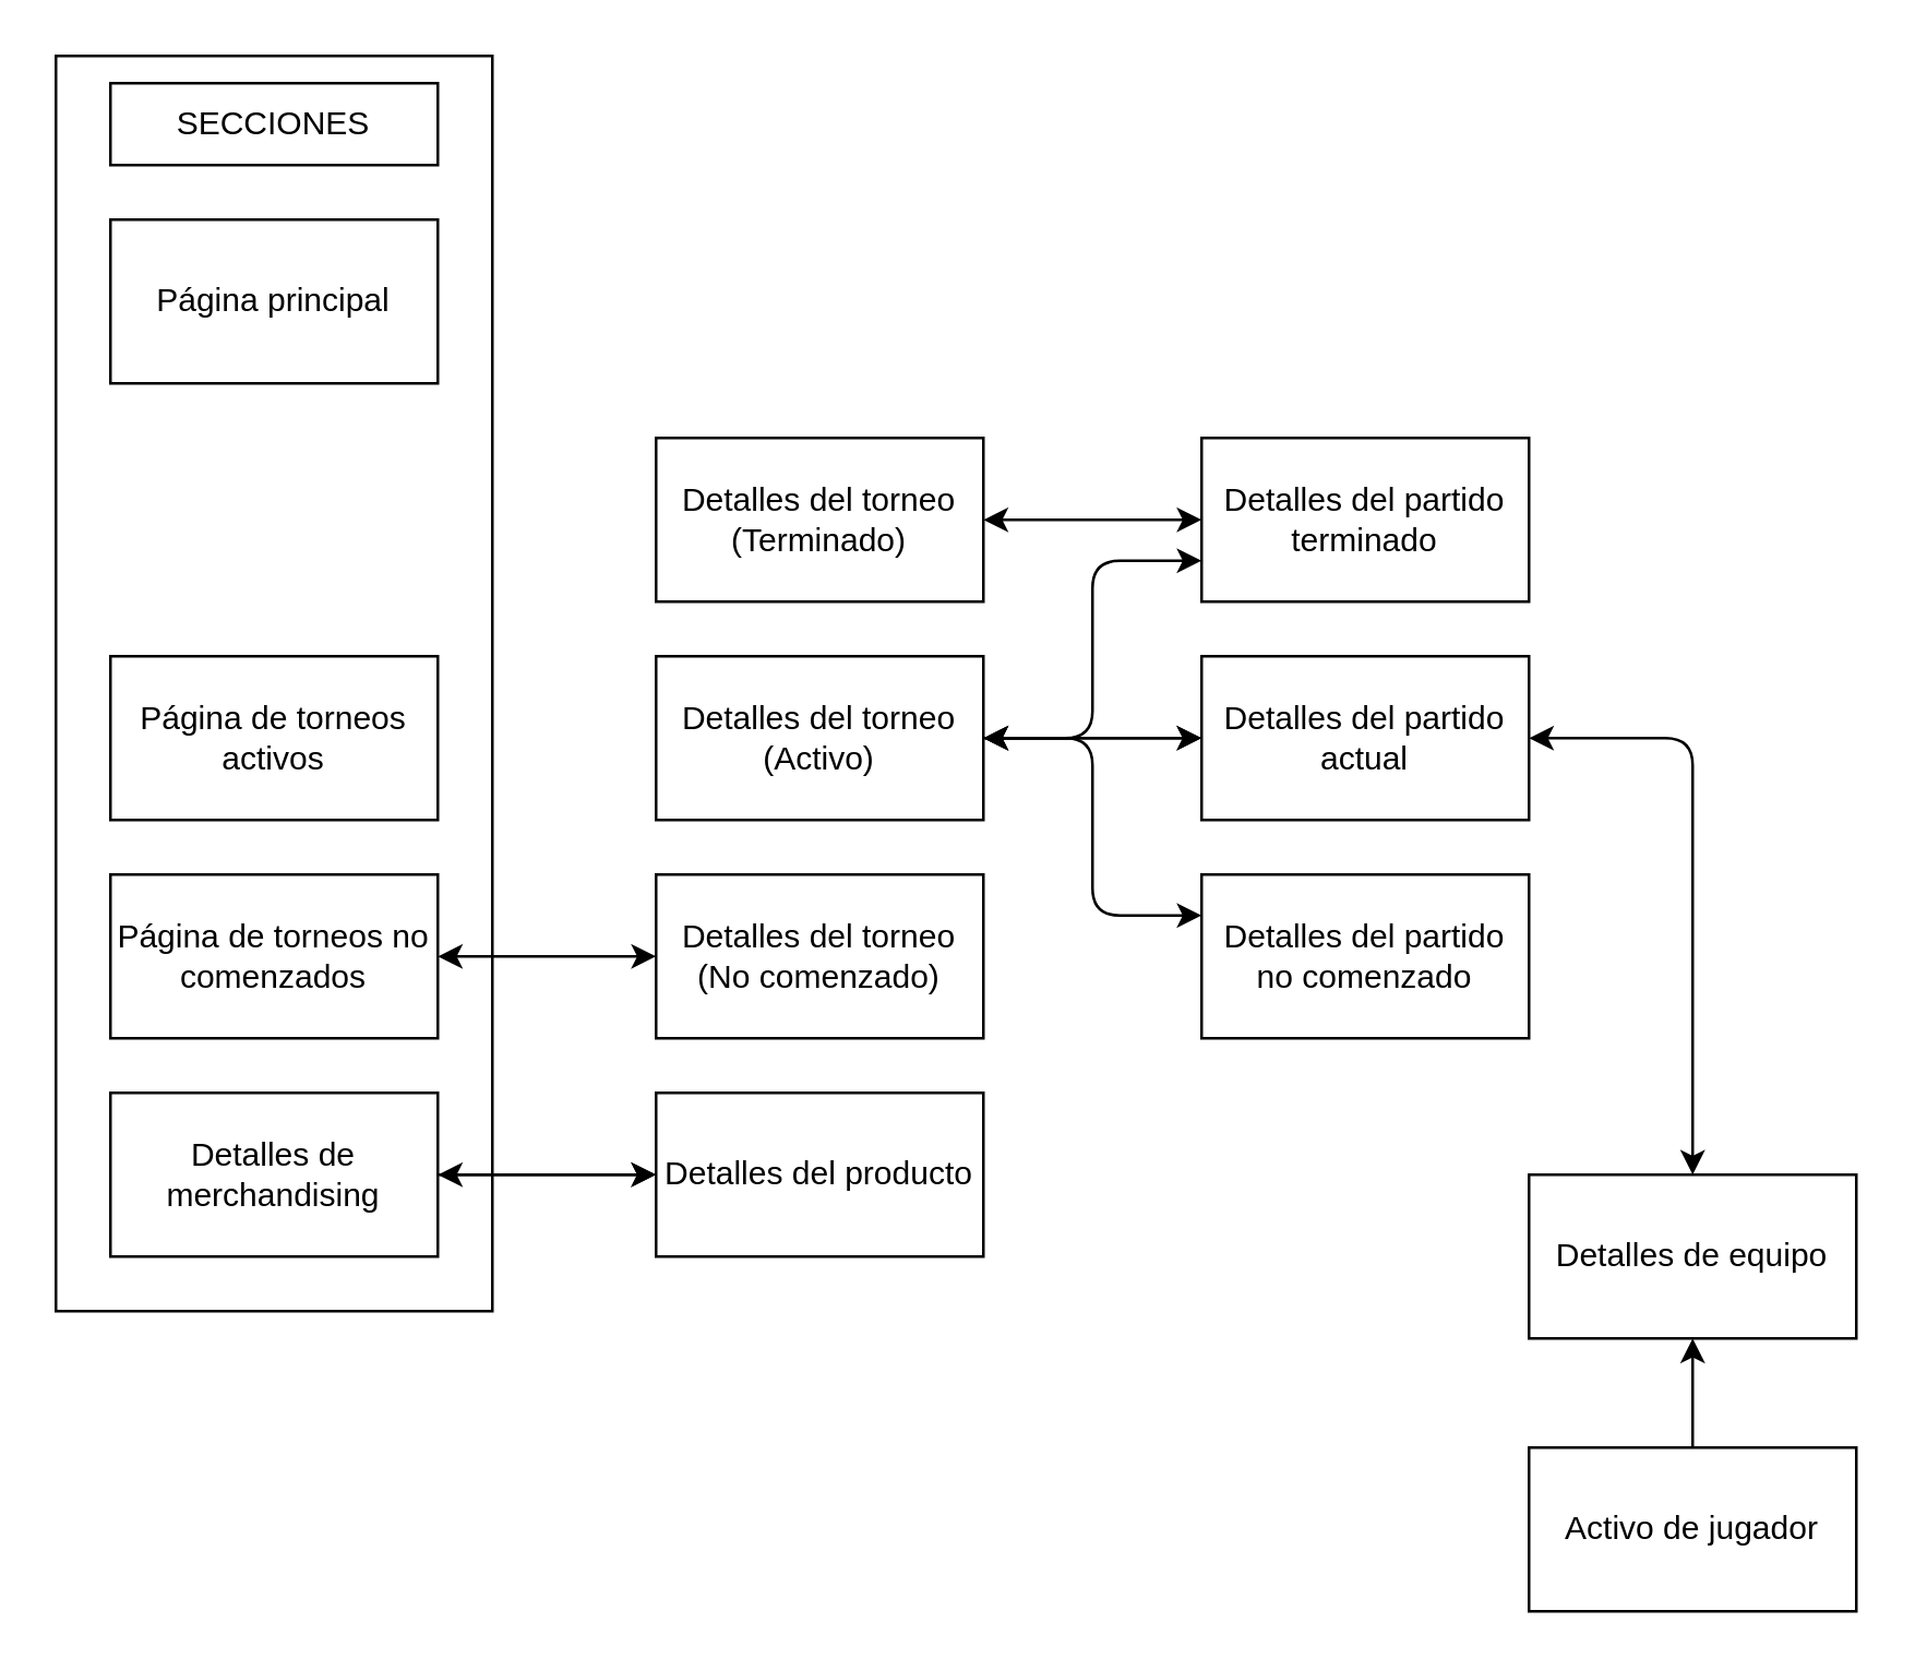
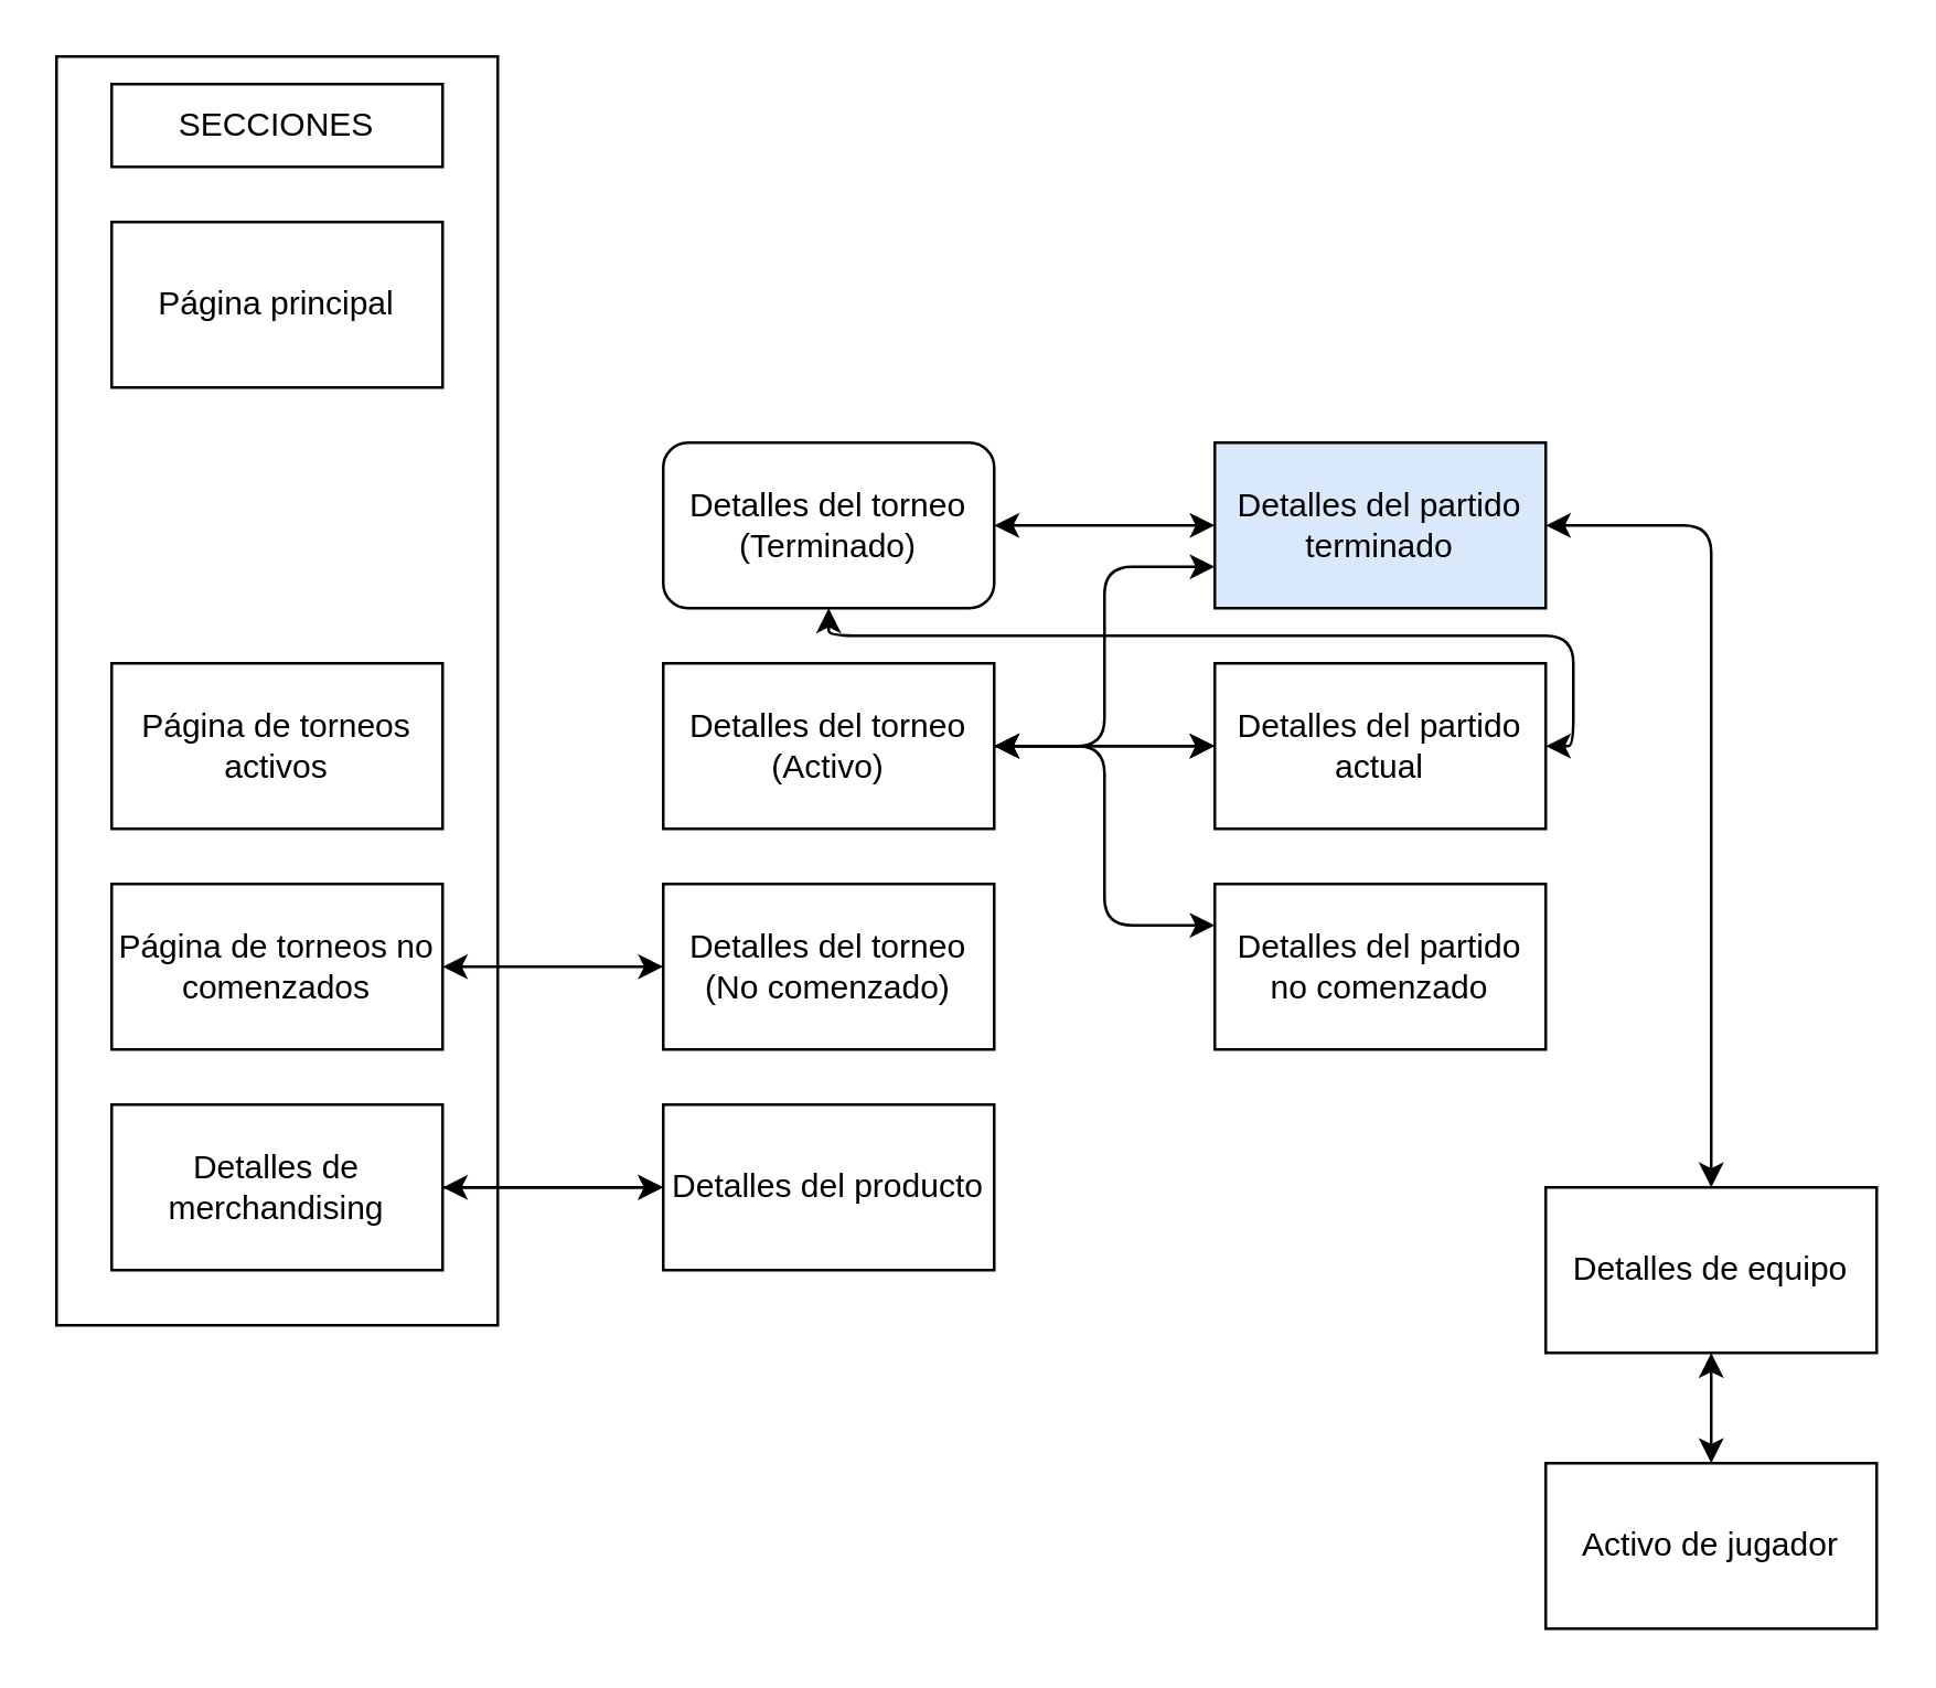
  <mxCell id="0" />
  <mxCell id="1" parent="0" />
  <mxCell id="2" value="" style="rounded=0;whiteSpace=wrap;html=1;" vertex="1" parent="1"><mxGeometry x="20" y="20" width="160" height="460" as="geometry" /></mxCell>
  <mxCell id="3" value="Página principal" style="rounded=0;whiteSpace=wrap;html=1;" vertex="1" parent="1"><mxGeometry x="40" y="80" width="120" height="60" as="geometry" /></mxCell>
  <mxCell id="4" value="Página de torneos activos" style="rounded=0;whiteSpace=wrap;html=1;" vertex="1" parent="1"><mxGeometry x="40" y="240" width="120" height="60" as="geometry" /></mxCell>
  <mxCell id="5" value="" style="edgeStyle=orthogonalEdgeStyle;rounded=0;orthogonalLoop=1;jettySize=auto;html=1;" edge="1" parent="1" source="8" target="10"><mxGeometry relative="1" as="geometry" /></mxCell>
  <mxCell id="6" style="endArrow=classic;startArrow=classic;html=1;fontFamily=Helvetica;fontSize=11;fontColor=rgb(0, 0, 0);align=center;strokeColor=rgb(0, 0, 0);edgeStyle=orthogonalEdgeStyle;entryX=0;entryY=0.75;entryDx=0;entryDy=0;" edge="1" parent="1" source="8" target="12"><mxGeometry relative="1" as="geometry" /></mxCell>
  <mxCell id="7" style="endArrow=classic;startArrow=classic;html=1;fontFamily=Helvetica;fontSize=11;fontColor=rgb(0, 0, 0);align=center;strokeColor=rgb(0, 0, 0);edgeStyle=orthogonalEdgeStyle;entryX=0;entryY=0.25;entryDx=0;entryDy=0;" edge="1" parent="1" source="8" target="13"><mxGeometry relative="1" as="geometry" /></mxCell>
  <mxCell id="8" value="Detalles del torneo&lt;br&gt;(Activo)" style="rounded=0;whiteSpace=wrap;html=1;" vertex="1" parent="1"><mxGeometry x="240" y="240" width="120" height="60" as="geometry" /></mxCell>
- <mxCell id="9" style="endArrow=classic;startArrow=classic;html=1;fontFamily=Helvetica;fontSize=11;fontColor=rgb(0, 0, 0);align=center;strokeColor=rgb(0, 0, 0);edgeStyle=orthogonalEdgeStyle;exitX=1;exitY=0.5;exitDx=0;exitDy=0;" edge="1" parent="1" source="10" target="15"><mxGeometry relative="1" as="geometry" /></mxCell>
+ <mxCell id="9" style="endArrow=classic;startArrow=classic;html=1;fontFamily=Helvetica;fontSize=11;fontColor=rgb(0, 0, 0);align=center;strokeColor=rgb(0, 0, 0);edgeStyle=orthogonalEdgeStyle;exitX=1;exitY=0.5;exitDx=0;exitDy=0;" edge="1" parent="1" source="10" target="21"><mxGeometry relative="1" as="geometry" /></mxCell>
  <mxCell id="10" value="Detalles del partido actual" style="rounded=0;whiteSpace=wrap;html=1;" vertex="1" parent="1"><mxGeometry x="440" y="240" width="120" height="60" as="geometry" /></mxCell>
- <mxCell id="12" value="Detalles del partido&lt;br&gt;terminado" style="rounded=0;whiteSpace=wrap;html=1;" vertex="1" parent="1"><mxGeometry x="440" y="160" width="120" height="60" as="geometry" /></mxCell>
+ <mxCell id="11" style="endArrow=classic;startArrow=classic;html=1;fontFamily=Helvetica;fontSize=11;fontColor=rgb(0, 0, 0);align=center;strokeColor=rgb(0, 0, 0);edgeStyle=orthogonalEdgeStyle;exitX=1;exitY=0.5;exitDx=0;exitDy=0;" edge="1" parent="1" source="12" target="15"><mxGeometry relative="1" as="geometry" /></mxCell>
+ <mxCell id="12" value="Detalles del partido&lt;br&gt;terminado" style="rounded=0;whiteSpace=wrap;html=1;fillColor=#dae8fc;" vertex="1" parent="1"><mxGeometry x="440" y="160" width="120" height="60" as="geometry" /></mxCell>
  <mxCell id="13" value="Detalles del partido no comenzado" style="rounded=0;whiteSpace=wrap;html=1;" vertex="1" parent="1"><mxGeometry x="440" y="320" width="120" height="60" as="geometry" /></mxCell>
  <mxCell id="14" value="Activo de jugador" style="rounded=0;whiteSpace=wrap;html=1;" vertex="1" parent="1"><mxGeometry x="560" y="530" width="120" height="60" as="geometry" /></mxCell>
  <mxCell id="15" value="Detalles de equipo" style="rounded=0;whiteSpace=wrap;html=1;" vertex="1" parent="1"><mxGeometry x="560" y="430" width="120" height="60" as="geometry" /></mxCell>
  <mxCell id="16" value="Página de torneos no comenzados" style="rounded=0;whiteSpace=wrap;html=1;" vertex="1" parent="1"><mxGeometry x="40" y="320" width="120" height="60" as="geometry" /></mxCell>
  <mxCell id="17" value="Detalles de merchandising" style="rounded=0;whiteSpace=wrap;html=1;" vertex="1" parent="1"><mxGeometry x="40" y="400" width="120" height="60" as="geometry" /></mxCell>
  <mxCell id="18" value="Detalles del producto" style="rounded=0;whiteSpace=wrap;html=1;" vertex="1" parent="1"><mxGeometry x="240" y="400" width="120" height="60" as="geometry" /></mxCell>
  <mxCell id="19" value="Detalles del torneo (No comenzado)" style="rounded=0;whiteSpace=wrap;html=1;" vertex="1" parent="1"><mxGeometry x="240" y="320" width="120" height="60" as="geometry" /></mxCell>
  <mxCell id="20" style="endArrow=classic;startArrow=classic;html=1;fontFamily=Helvetica;fontSize=11;fontColor=rgb(0, 0, 0);align=center;strokeColor=rgb(0, 0, 0);edgeStyle=orthogonalEdgeStyle;" edge="1" parent="1" source="21" target="12"><mxGeometry relative="1" as="geometry" /></mxCell>
- <mxCell id="21" value="Detalles del torneo (Terminado)" style="rounded=0;whiteSpace=wrap;html=1;" vertex="1" parent="1"><mxGeometry x="240" y="160" width="120" height="60" as="geometry" /></mxCell>
+ <mxCell id="21" value="Detalles del torneo (Terminado)" style="whiteSpace=wrap;html=1;rounded=1;" vertex="1" parent="1"><mxGeometry x="240" y="160" width="120" height="60" as="geometry" /></mxCell>
  <mxCell id="22" value="" style="endArrow=classic;startArrow=classic;html=1;fontFamily=Helvetica;fontSize=11;fontColor=rgb(0, 0, 0);align=center;strokeColor=rgb(0, 0, 0);" edge="1" parent="1" source="16" target="19"><mxGeometry width="50" height="50" relative="1" as="geometry"><mxPoint x="170" y="280" as="sourcePoint" /><mxPoint x="250" y="280" as="targetPoint" /></mxGeometry></mxCell>
- <mxCell id="23" value="" style="endArrow=none;startArrow=classic;html=1;fontFamily=Helvetica;fontSize=11;fontColor=rgb(0, 0, 0);align=center;strokeColor=rgb(0, 0, 0);" edge="1" parent="1" source="15" target="14"><mxGeometry width="50" height="50" relative="1" as="geometry"><mxPoint x="320" y="490" as="sourcePoint" /><mxPoint x="420" y="570" as="targetPoint" /></mxGeometry></mxCell>
+ <mxCell id="23" value="" style="endArrow=classic;startArrow=classic;html=1;fontFamily=Helvetica;fontSize=11;fontColor=rgb(0, 0, 0);align=center;strokeColor=rgb(0, 0, 0);" edge="1" parent="1" source="15" target="14"><mxGeometry width="50" height="50" relative="1" as="geometry"><mxPoint x="320" y="490" as="sourcePoint" /><mxPoint x="420" y="570" as="targetPoint" /></mxGeometry></mxCell>
  <mxCell id="24" value="" style="endArrow=classic;html=1;rounded=0;exitX=1;exitY=0.5;exitDx=0;exitDy=0;entryX=0;entryY=0.5;entryDx=0;entryDy=0;" edge="1" parent="1" source="17" target="18"><mxGeometry width="50" height="50" relative="1" as="geometry"><mxPoint x="180" y="475" as="sourcePoint" /><mxPoint x="230" y="425" as="targetPoint" /></mxGeometry></mxCell>
  <mxCell id="25" value="SECCIONES" style="rounded=0;whiteSpace=wrap;html=1;" vertex="1" parent="1"><mxGeometry x="40" y="30" width="120" height="30" as="geometry" /></mxCell>
  <mxCell id="26" value="" style="endArrow=classic;startArrow=classic;html=1;rounded=0;exitX=1;exitY=0.5;exitDx=0;exitDy=0;entryX=0;entryY=0.5;entryDx=0;entryDy=0;" edge="1" parent="1" source="17" target="18"><mxGeometry width="50" height="50" relative="1" as="geometry"><mxPoint x="250" y="400" as="sourcePoint" /><mxPoint x="300" y="350" as="targetPoint" /></mxGeometry></mxCell>
  <mxCell id="27" value="" style="endArrow=classic;startArrow=classic;html=1;rounded=0;entryX=1;entryY=0.5;entryDx=0;entryDy=0;" edge="1" parent="1" source="10" target="8"><mxGeometry width="50" height="50" relative="1" as="geometry"><mxPoint x="369.289" y="320" as="sourcePoint" /><mxPoint x="369.289" y="270" as="targetPoint" /></mxGeometry></mxCell>
